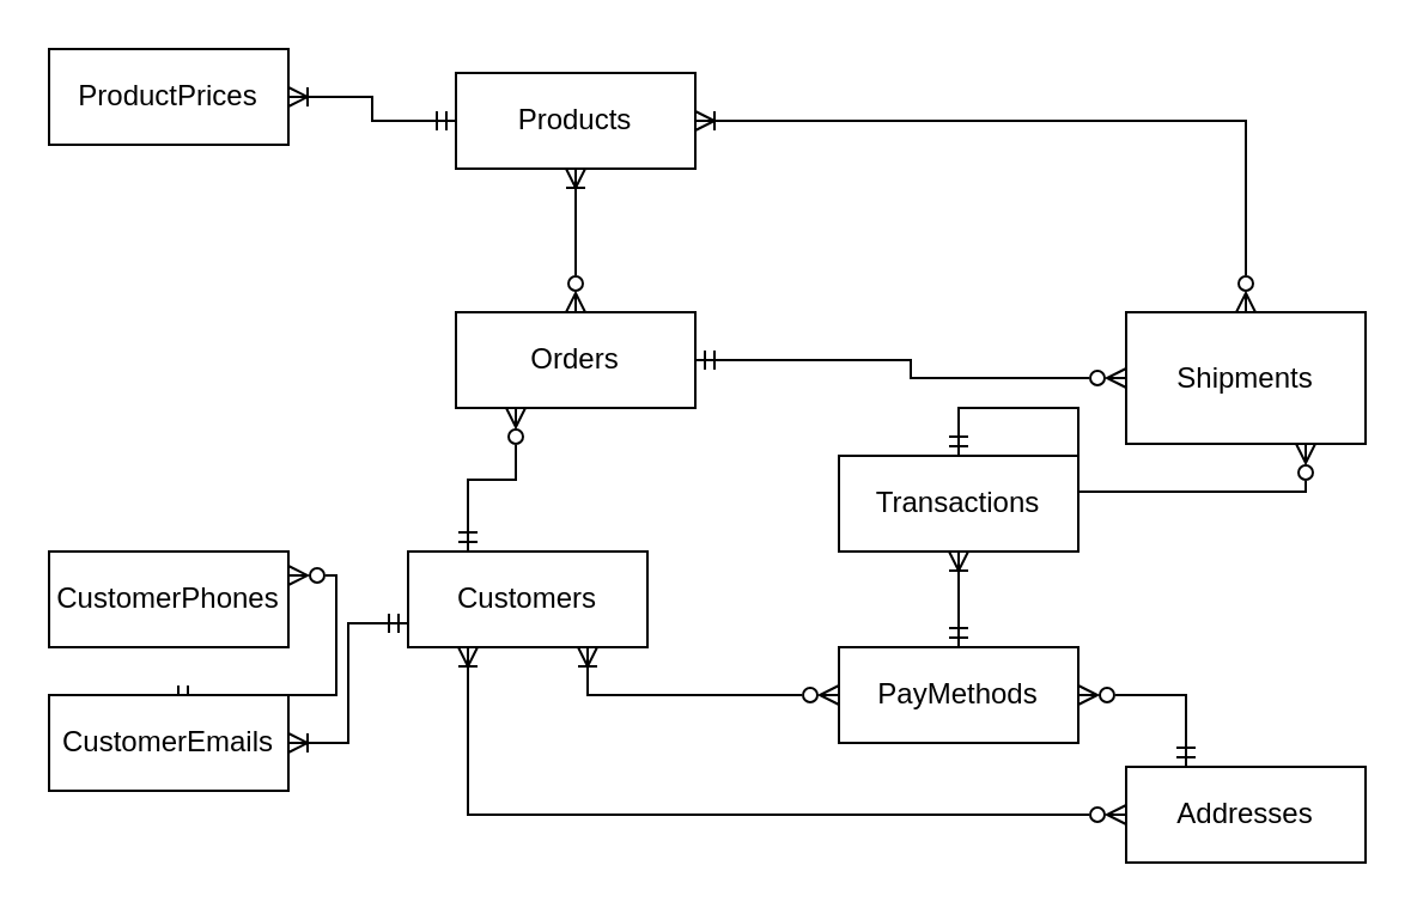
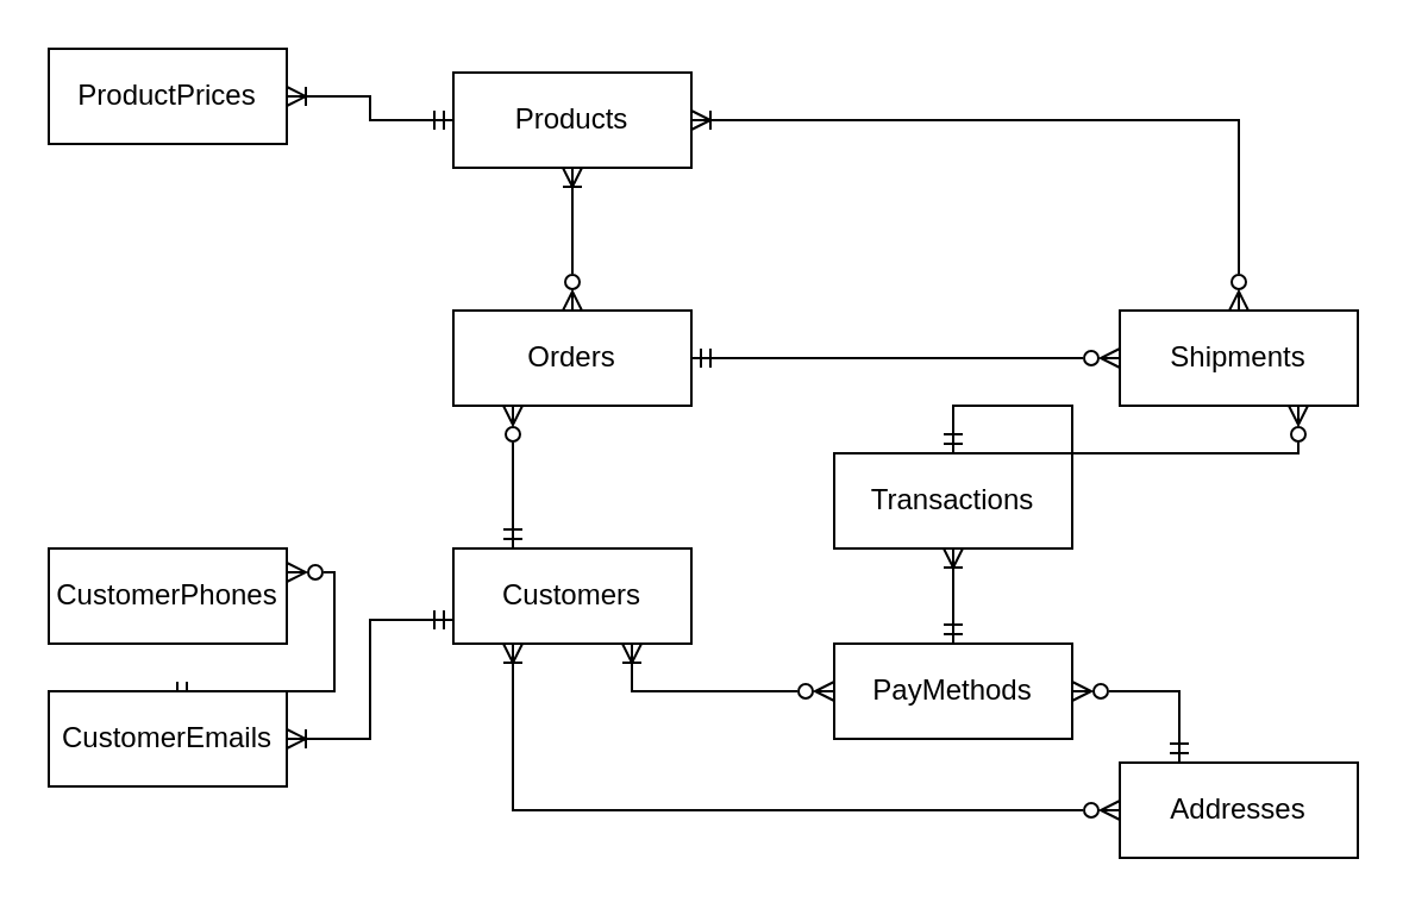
  <mxCell id="0" />
  <mxCell id="1" parent="0" />
  <mxCell id="2" style="edgeStyle=orthogonalEdgeStyle;rounded=0;orthogonalLoop=1;jettySize=auto;html=1;exitX=0.25;exitY=0;exitDx=0;exitDy=0;entryX=0.25;entryY=1;entryDx=0;entryDy=0;endArrow=ERzeroToMany;endFill=0;startArrow=ERmandOne;startFill=0;" parent="1" source="3" target="16" edge="1"><mxGeometry relative="1" as="geometry" /></mxCell>
- <mxCell id="3" value="Customers" style="whiteSpace=wrap;html=1;align=center;" parent="1" vertex="1"><mxGeometry x="170" y="230" width="100" height="40" as="geometry" /></mxCell>
+ <mxCell id="3" value="Customers" style="whiteSpace=wrap;html=1;align=center;" parent="1" vertex="1"><mxGeometry x="190" y="230" width="100" height="40" as="geometry" /></mxCell>
  <mxCell id="4" style="edgeStyle=orthogonalEdgeStyle;rounded=0;orthogonalLoop=1;jettySize=auto;html=1;exitX=1;exitY=0.25;exitDx=0;exitDy=0;endArrow=ERmandOne;endFill=0;startArrow=ERzeroToMany;startFill=0;" parent="1" source="5" target="7" edge="1"><mxGeometry relative="1" as="geometry" /></mxCell>
  <mxCell id="5" value="CustomerPhones" style="whiteSpace=wrap;html=1;align=center;" parent="1" vertex="1"><mxGeometry x="20" y="230" width="100" height="40" as="geometry" /></mxCell>
  <mxCell id="6" style="edgeStyle=orthogonalEdgeStyle;rounded=0;orthogonalLoop=1;jettySize=auto;html=1;exitX=1;exitY=0.5;exitDx=0;exitDy=0;entryX=0;entryY=0.75;entryDx=0;entryDy=0;endArrow=ERmandOne;endFill=0;startArrow=ERoneToMany;startFill=0;" parent="1" source="7" target="3" edge="1"><mxGeometry relative="1" as="geometry" /></mxCell>
  <mxCell id="7" value="CustomerEmails" style="whiteSpace=wrap;html=1;align=center;" parent="1" vertex="1"><mxGeometry x="20" y="290" width="100" height="40" as="geometry" /></mxCell>
  <mxCell id="8" style="edgeStyle=orthogonalEdgeStyle;rounded=0;orthogonalLoop=1;jettySize=auto;html=1;exitX=0;exitY=0.5;exitDx=0;exitDy=0;entryX=0.75;entryY=1;entryDx=0;entryDy=0;endArrow=ERoneToMany;endFill=0;startArrow=ERzeroToMany;startFill=0;" parent="1" source="9" target="3" edge="1"><mxGeometry relative="1" as="geometry" /></mxCell>
  <mxCell id="9" value="PayMethods" style="whiteSpace=wrap;html=1;align=center;" parent="1" vertex="1"><mxGeometry x="350" y="270" width="100" height="40" as="geometry" /></mxCell>
  <mxCell id="10" style="edgeStyle=orthogonalEdgeStyle;rounded=0;orthogonalLoop=1;jettySize=auto;html=1;exitX=0.25;exitY=0;exitDx=0;exitDy=0;entryX=1;entryY=0.5;entryDx=0;entryDy=0;startArrow=ERmandOne;startFill=0;endArrow=ERzeroToMany;endFill=0;" parent="1" source="12" target="9" edge="1"><mxGeometry relative="1" as="geometry" /></mxCell>
  <mxCell id="11" style="edgeStyle=orthogonalEdgeStyle;rounded=0;orthogonalLoop=1;jettySize=auto;html=1;exitX=0;exitY=0.5;exitDx=0;exitDy=0;entryX=0.25;entryY=1;entryDx=0;entryDy=0;startArrow=ERzeroToMany;startFill=0;endArrow=ERoneToMany;endFill=0;" parent="1" source="12" target="3" edge="1"><mxGeometry relative="1" as="geometry" /></mxCell>
  <mxCell id="12" value="Addresses" style="whiteSpace=wrap;html=1;align=center;" parent="1" vertex="1"><mxGeometry x="470" y="320" width="100" height="40" as="geometry" /></mxCell>
  <mxCell id="13" style="edgeStyle=orthogonalEdgeStyle;rounded=0;orthogonalLoop=1;jettySize=auto;html=1;exitX=0.5;exitY=1;exitDx=0;exitDy=0;endArrow=ERmandOne;endFill=0;startArrow=ERoneToMany;startFill=0;" parent="1" source="14" target="9" edge="1"><mxGeometry relative="1" as="geometry" /></mxCell>
  <mxCell id="14" value="Transactions" style="whiteSpace=wrap;html=1;align=center;" parent="1" vertex="1"><mxGeometry x="350" y="190" width="100" height="40" as="geometry" /></mxCell>
  <mxCell id="15" style="edgeStyle=orthogonalEdgeStyle;rounded=0;orthogonalLoop=1;jettySize=auto;html=1;exitX=0.5;exitY=0;exitDx=0;exitDy=0;entryX=0.5;entryY=1;entryDx=0;entryDy=0;endArrow=ERoneToMany;endFill=0;startArrow=ERzeroToMany;startFill=0;" parent="1" source="16" target="22" edge="1"><mxGeometry relative="1" as="geometry" /></mxCell>
  <mxCell id="16" value="Orders" style="whiteSpace=wrap;html=1;align=center;" parent="1" vertex="1"><mxGeometry x="190" y="130" width="100" height="40" as="geometry" /></mxCell>
  <mxCell id="17" style="edgeStyle=orthogonalEdgeStyle;rounded=0;orthogonalLoop=1;jettySize=auto;html=1;exitX=0.5;exitY=0;exitDx=0;exitDy=0;entryX=1;entryY=0.5;entryDx=0;entryDy=0;startArrow=ERzeroToMany;startFill=0;endArrow=ERoneToMany;endFill=0;" parent="1" source="20" target="22" edge="1"><mxGeometry relative="1" as="geometry" /></mxCell>
  <mxCell id="18" style="edgeStyle=orthogonalEdgeStyle;rounded=0;orthogonalLoop=1;jettySize=auto;html=1;exitX=0;exitY=0.5;exitDx=0;exitDy=0;startArrow=ERzeroToMany;startFill=0;endArrow=ERmandOne;endFill=0;" parent="1" source="20" target="16" edge="1"><mxGeometry relative="1" as="geometry" /></mxCell>
  <mxCell id="19" style="edgeStyle=orthogonalEdgeStyle;rounded=0;orthogonalLoop=1;jettySize=auto;html=1;exitX=0.75;exitY=1;exitDx=0;exitDy=0;endArrow=ERmandOne;endFill=0;startArrow=ERzeroToMany;startFill=0;" parent="1" source="20" target="14" edge="1"><mxGeometry relative="1" as="geometry" /></mxCell>
- <mxCell id="20" value="Shipments" style="whiteSpace=wrap;html=1;align=center;" parent="1" vertex="1"><mxGeometry x="470" y="130" width="100" height="55" as="geometry" /></mxCell>
+ <mxCell id="20" value="Shipments" style="whiteSpace=wrap;html=1;align=center;" parent="1" vertex="1"><mxGeometry x="470" y="130" width="100" height="40" as="geometry" /></mxCell>
  <mxCell id="21" style="edgeStyle=orthogonalEdgeStyle;rounded=0;orthogonalLoop=1;jettySize=auto;html=1;exitX=0;exitY=0.5;exitDx=0;exitDy=0;entryX=1;entryY=0.5;entryDx=0;entryDy=0;startArrow=ERmandOne;startFill=0;endArrow=ERoneToMany;endFill=0;" parent="1" source="22" target="23" edge="1"><mxGeometry relative="1" as="geometry" /></mxCell>
  <mxCell id="22" value="Products" style="whiteSpace=wrap;html=1;align=center;" parent="1" vertex="1"><mxGeometry x="190" y="30" width="100" height="40" as="geometry" /></mxCell>
  <mxCell id="23" value="ProductPrices" style="whiteSpace=wrap;html=1;align=center;" parent="1" vertex="1"><mxGeometry x="20" y="20" width="100" height="40" as="geometry" /></mxCell>
